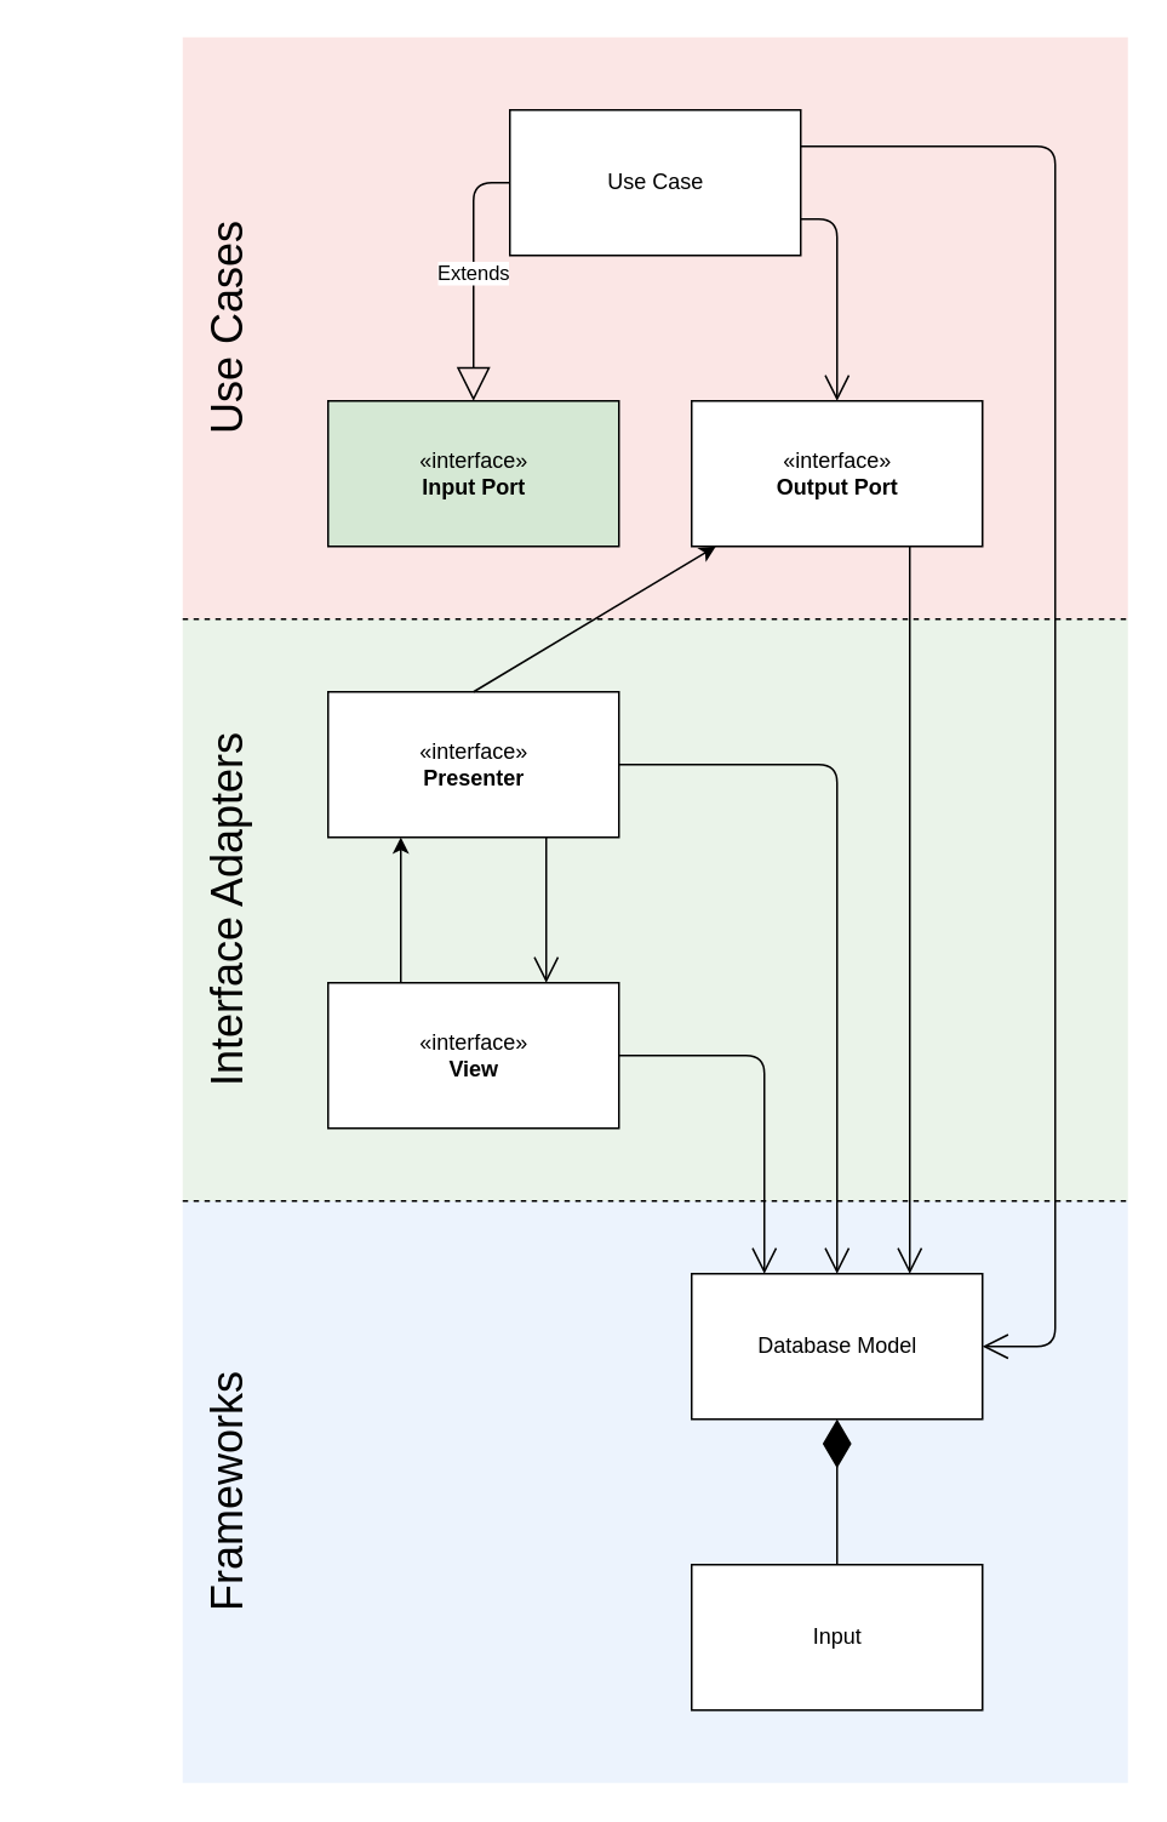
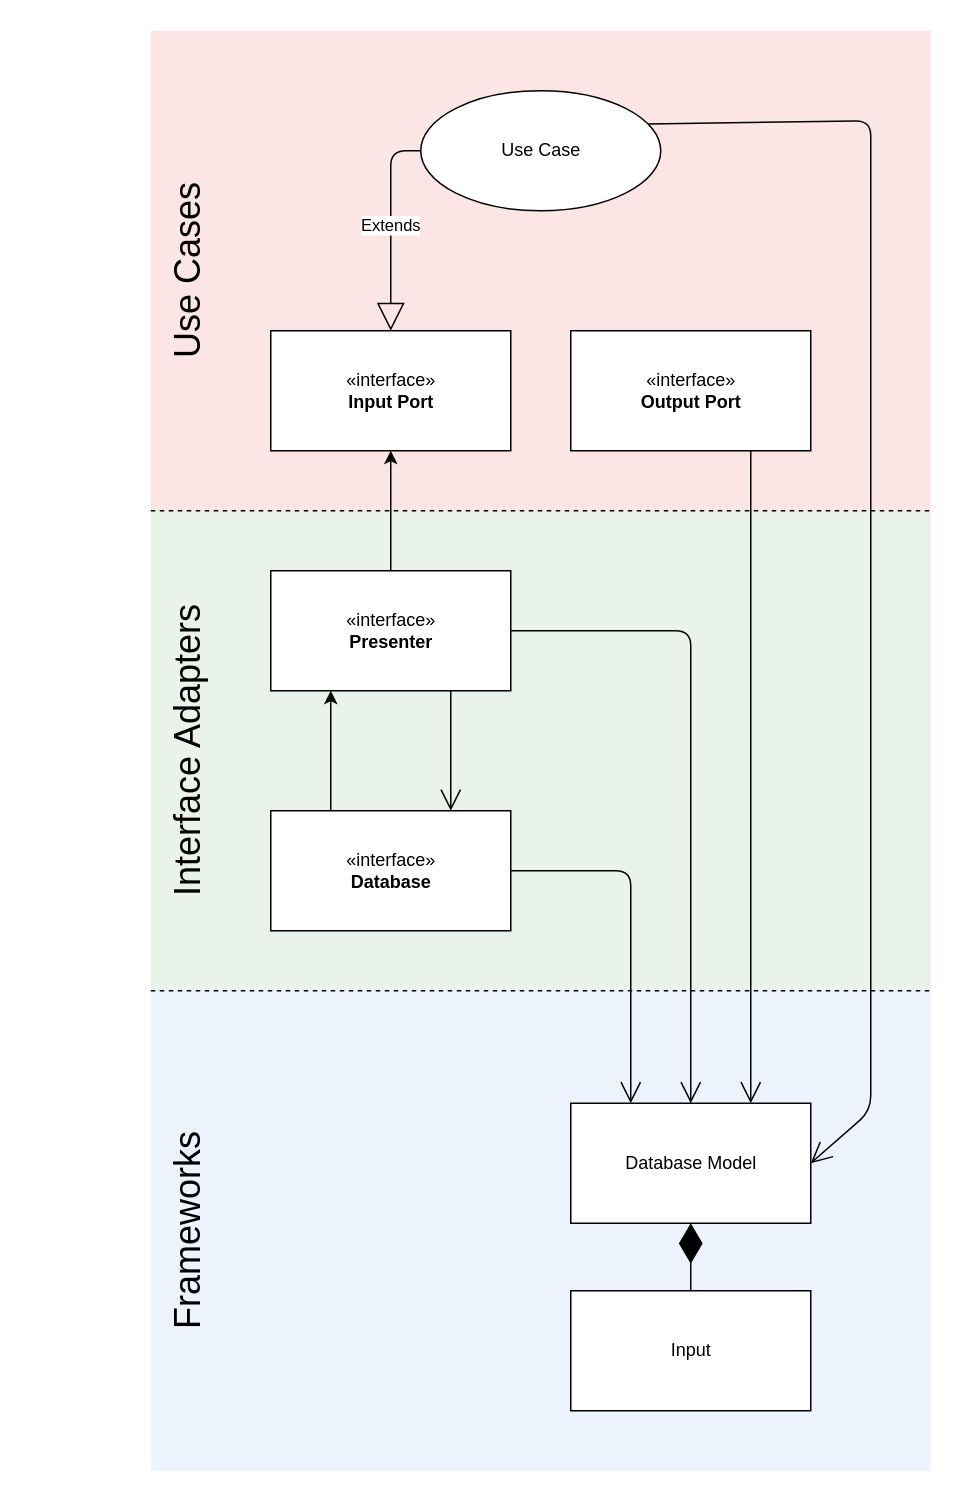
  <mxCell id="0" />
  <mxCell id="1" parent="0" />
  <mxCell id="2" value="" style="rounded=0;whiteSpace=wrap;html=1;opacity=50;fillColor=#dae8fc;strokeColor=none;" vertex="1" parent="1"><mxGeometry y="660" width="520" height="320" as="geometry" x="100" /></mxCell>
  <mxCell id="3" value="" style="rounded=0;whiteSpace=wrap;html=1;opacity=50;fillColor=#d5e8d4;strokeColor=none;" vertex="1" parent="1"><mxGeometry y="340" width="520" height="320" as="geometry" x="100" /></mxCell>
  <mxCell id="4" value="" style="rounded=0;whiteSpace=wrap;html=1;opacity=50;fillColor=#f8cecc;strokeColor=none;" vertex="1" parent="1"><mxGeometry width="520" height="320" as="geometry" x="100" y="20" /></mxCell>
  <mxCell id="5" value="" style="endArrow=none;dashed=1;html=1;" parent="1" edge="1"><mxGeometry width="50" height="50" relative="1" as="geometry"><mxPoint y="660" as="sourcePoint" x="100" /><mxPoint x="620" y="660" as="targetPoint" /></mxGeometry></mxCell>
  <mxCell id="6" value="" style="endArrow=none;dashed=1;html=1;" parent="1" edge="1"><mxGeometry width="50" height="50" relative="1" as="geometry"><mxPoint y="340" as="sourcePoint" x="100" /><mxPoint x="620" y="340" as="targetPoint" /></mxGeometry></mxCell>
- <mxCell id="7" value="Use Case" style="html=1;" parent="1" vertex="1"><mxGeometry x="280" y="60" width="160" height="80" as="geometry" /></mxCell>
- <mxCell id="8" value="«interface»&lt;br&gt;&lt;b&gt;Input Port&lt;/b&gt;" style="html=1;fillColor=#d5e8d4;" parent="1" vertex="1"><mxGeometry x="180" y="220" width="160" height="80" as="geometry" /></mxCell>
+ <mxCell id="7" value="Use Case" style="ellipse;html=1;" parent="1" vertex="1"><mxGeometry x="280" y="60" width="160" height="80" as="geometry" /></mxCell>
+ <mxCell id="8" value="«interface»&lt;br&gt;&lt;b&gt;Input Port&lt;/b&gt;" style="html=1;" parent="1" vertex="1"><mxGeometry x="180" y="220" width="160" height="80" as="geometry" /></mxCell>
  <mxCell id="9" value="«interface»&lt;br&gt;&lt;b&gt;Output Port&lt;/b&gt;" style="html=1;" parent="1" vertex="1"><mxGeometry x="380" y="220" width="160" height="80" as="geometry" /></mxCell>
  <mxCell id="10" value="Extends" style="endArrow=block;endSize=16;endFill=0;html=1;exitX=0;exitY=0.5;exitDx=0;exitDy=0;entryX=0.5;entryY=0;entryDx=0;entryDy=0;" parent="1" source="7" target="8" edge="1"><mxGeometry width="160" relative="1" as="geometry"><mxPoint x="210" y="170" as="sourcePoint" /><mxPoint x="370" y="170" as="targetPoint" /><Array as="points"><mxPoint x="260" y="100" /></Array></mxGeometry></mxCell>
- <mxCell id="11" value="" style="endArrow=open;endFill=1;endSize=12;html=1;exitX=1;exitY=0.75;exitDx=0;exitDy=0;entryX=0.5;entryY=0;entryDx=0;entryDy=0;" parent="1" source="7" target="9" edge="1"><mxGeometry width="160" relative="1" as="geometry"><mxPoint x="360" y="430" as="sourcePoint" /><mxPoint x="520" y="430" as="targetPoint" /><Array as="points"><mxPoint x="460" y="120" /></Array></mxGeometry></mxCell>
  <mxCell id="12" value="«interface»&lt;br&gt;&lt;b&gt;Presenter&lt;/b&gt;" style="html=1;" parent="1" vertex="1"><mxGeometry x="180" y="380" width="160" height="80" as="geometry" /></mxCell>
- <mxCell id="13" value="" style="endArrow=classic;html=1;exitX=0.5;exitY=0;exitDx=0;exitDy=0;" parent="1" source="12" target="9" edge="1"><mxGeometry width="50" height="50" relative="1" as="geometry"><mxPoint x="440" y="410" as="sourcePoint" /><mxPoint x="490" y="360" as="targetPoint" /></mxGeometry></mxCell>
- <mxCell id="14" value="«interface»&lt;br&gt;&lt;b&gt;View&lt;/b&gt;" style="html=1;" parent="1" vertex="1"><mxGeometry x="180" y="540" width="160" height="80" as="geometry" /></mxCell>
+ <mxCell id="13" value="" style="endArrow=classic;html=1;exitX=0.5;exitY=0;exitDx=0;exitDy=0;entryX=0.5;entryY=1;entryDx=0;entryDy=0;" parent="1" source="12" target="8" edge="1"><mxGeometry width="50" height="50" relative="1" as="geometry"><mxPoint x="440" y="410" as="sourcePoint" /><mxPoint x="490" y="360" as="targetPoint" /></mxGeometry></mxCell>
+ <mxCell id="14" value="«interface»&lt;br&gt;&lt;b&gt;Database&lt;/b&gt;" style="html=1;" parent="1" vertex="1"><mxGeometry x="180" y="540" width="160" height="80" as="geometry" /></mxCell>
  <mxCell id="15" value="" style="endArrow=classic;html=1;exitX=0.25;exitY=0;exitDx=0;exitDy=0;entryX=0.25;entryY=1;entryDx=0;entryDy=0;" parent="1" source="14" target="12" edge="1"><mxGeometry width="50" height="50" relative="1" as="geometry"><mxPoint x="520" y="510" as="sourcePoint" /><mxPoint x="570" y="460" as="targetPoint" /></mxGeometry></mxCell>
  <mxCell id="16" value="" style="endArrow=open;endFill=1;endSize=12;html=1;exitX=0.75;exitY=1;exitDx=0;exitDy=0;entryX=0.75;entryY=0;entryDx=0;entryDy=0;" parent="1" source="12" target="14" edge="1"><mxGeometry width="160" relative="1" as="geometry"><mxPoint x="460" y="590" as="sourcePoint" /><mxPoint x="620" y="590" as="targetPoint" /></mxGeometry></mxCell>
- <mxCell id="17" value="Database Model" style="html=1;" parent="1" vertex="1"><mxGeometry x="380" y="700" width="160" height="80" as="geometry" /></mxCell>
+ <mxCell id="17" value="Database Model" style="html=1;" parent="1" vertex="1"><mxGeometry x="380" y="735" width="160" height="80" as="geometry" /></mxCell>
  <mxCell id="18" value="Input" style="html=1;" parent="1" vertex="1"><mxGeometry x="380" y="860" width="160" height="80" as="geometry" /></mxCell>
  <mxCell id="19" value="" style="endArrow=diamondThin;endFill=1;endSize=24;html=1;exitX=0.5;exitY=0;exitDx=0;exitDy=0;entryX=0.5;entryY=1;entryDx=0;entryDy=0;" parent="1" source="18" target="17" edge="1"><mxGeometry width="160" relative="1" as="geometry"><mxPoint x="180" y="880" as="sourcePoint" /><mxPoint x="340" y="880" as="targetPoint" /></mxGeometry></mxCell>
  <mxCell id="20" value="" style="endArrow=open;endFill=1;endSize=12;html=1;exitX=0.75;exitY=1;exitDx=0;exitDy=0;entryX=0.75;entryY=0;entryDx=0;entryDy=0;" parent="1" source="9" target="17" edge="1"><mxGeometry width="160" relative="1" as="geometry"><mxPoint x="410" y="510" as="sourcePoint" /><mxPoint x="570" y="510" as="targetPoint" /></mxGeometry></mxCell>
  <mxCell id="21" value="" style="endArrow=open;endFill=1;endSize=12;html=1;exitX=1;exitY=0.25;exitDx=0;exitDy=0;entryX=1;entryY=0.5;entryDx=0;entryDy=0;" parent="1" source="7" target="17" edge="1"><mxGeometry width="160" relative="1" as="geometry"><mxPoint x="580" y="470" as="sourcePoint" /><mxPoint x="740" y="470" as="targetPoint" /><Array as="points"><mxPoint x="580" y="80" /><mxPoint x="580" y="740" /></Array></mxGeometry></mxCell>
  <mxCell id="22" value="" style="endArrow=open;endFill=1;endSize=12;html=1;exitX=1;exitY=0.5;exitDx=0;exitDy=0;entryX=0.5;entryY=0;entryDx=0;entryDy=0;" parent="1" source="12" target="17" edge="1"><mxGeometry width="160" relative="1" as="geometry"><mxPoint x="380" y="510" as="sourcePoint" /><mxPoint x="540" y="510" as="targetPoint" /><Array as="points"><mxPoint x="460" y="420" /></Array></mxGeometry></mxCell>
  <mxCell id="23" value="" style="endArrow=open;endFill=1;endSize=12;html=1;exitX=1;exitY=0.5;exitDx=0;exitDy=0;entryX=0.25;entryY=0;entryDx=0;entryDy=0;" edge="1" parent="1" source="14" target="17"><mxGeometry width="160" relative="1" as="geometry"><mxPoint x="640" y="540" as="sourcePoint" /><mxPoint x="800" y="540" as="targetPoint" /><Array as="points"><mxPoint x="420" y="580" /></Array></mxGeometry></mxCell>
  <mxCell id="24" value="&lt;font style=&quot;font-size: 24px&quot;&gt;Use Cases&lt;/font&gt;" style="text;html=1;strokeColor=none;fillColor=none;align=center;verticalAlign=middle;whiteSpace=wrap;rounded=0;autosize=1;rotation=-90;" vertex="1" parent="1"><mxGeometry x="60" y="170" width="130" height="20" as="geometry" /></mxCell>
  <mxCell id="25" value="&lt;font style=&quot;font-size: 24px&quot;&gt;Interface Adapters&lt;/font&gt;" style="text;html=1;strokeColor=none;fillColor=none;align=center;verticalAlign=middle;whiteSpace=wrap;rounded=0;autosize=1;rotation=-90;" vertex="1" parent="1"><mxGeometry x="20" y="490" width="210" height="20" as="geometry" /></mxCell>
  <mxCell id="26" value="&lt;font style=&quot;font-size: 24px&quot;&gt;Frameworks&lt;/font&gt;" style="text;html=1;strokeColor=none;fillColor=none;align=center;verticalAlign=middle;whiteSpace=wrap;rounded=0;autosize=1;rotation=-90;" vertex="1" parent="1"><mxGeometry x="50" y="810" width="150" height="20" as="geometry" /></mxCell>
